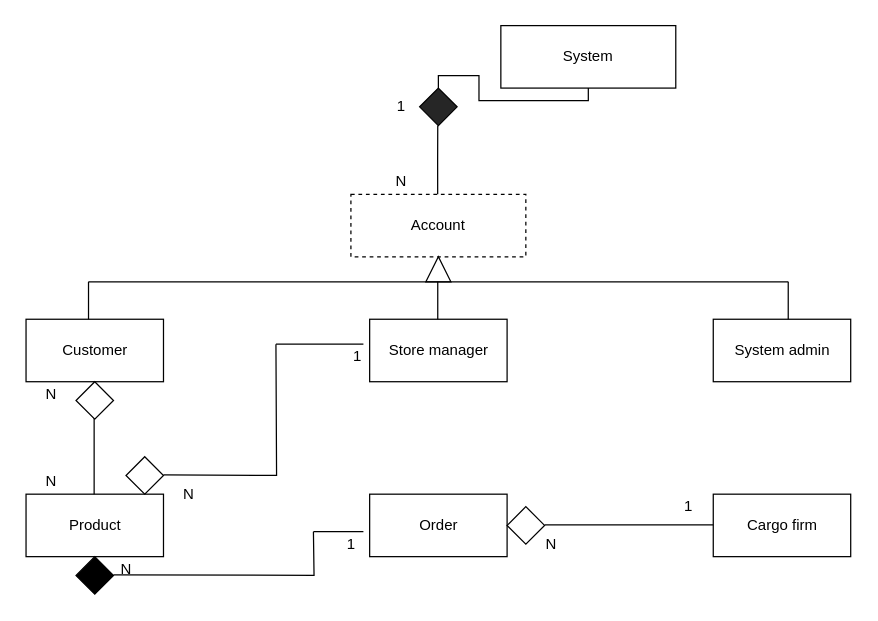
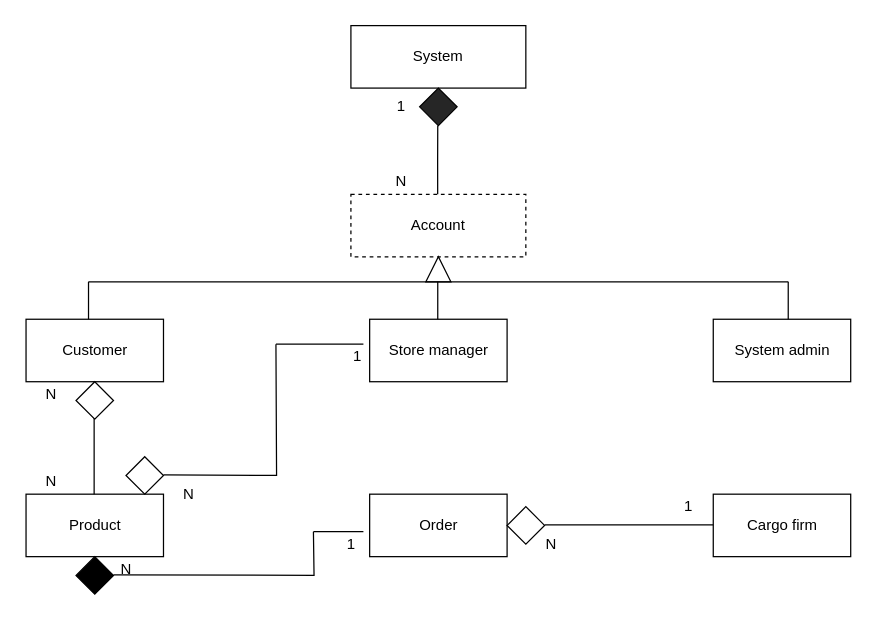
  <mxCell id="0" />
  <mxCell id="1" parent="0" />
- <mxCell id="2" value="System" style="rounded=0;whiteSpace=wrap;html=1;strokeColor=default;fillColor=#FFFFFF;" vertex="1" parent="1"><mxGeometry x="400" y="20" width="140" height="50" as="geometry" /></mxCell>
+ <mxCell id="2" value="System" style="rounded=0;whiteSpace=wrap;html=1;strokeColor=default;fillColor=#FFFFFF;" vertex="1" parent="1"><mxGeometry x="280" y="20" width="140" height="50" as="geometry" /></mxCell>
  <mxCell id="3" value="Account" style="rounded=0;whiteSpace=wrap;html=1;strokeColor=default;fillColor=#FFFFFF;dashed=1;" vertex="1" parent="1"><mxGeometry x="280" y="155" width="140" height="50" as="geometry" /></mxCell>
  <mxCell id="4" value="" style="line;strokeWidth=1;fillColor=none;align=left;verticalAlign=middle;spacingTop=-1;spacingLeft=3;spacingRight=3;rotatable=0;labelPosition=right;points=[];portConstraint=eastwest;" vertex="1" parent="1"><mxGeometry x="210" y="345" height="8" as="geometry" /></mxCell>
  <mxCell id="5" value="" style="rhombus;whiteSpace=wrap;html=1;rounded=0;fillColor=#262626;" vertex="1" parent="1"><mxGeometry x="335" y="70" width="30" height="30" as="geometry" /></mxCell>
  <mxCell id="6" value="" style="endArrow=none;html=1;edgeStyle=orthogonalEdgeStyle;rounded=0;entryX=0.5;entryY=0;entryDx=0;entryDy=0;exitX=0.5;exitY=1;exitDx=0;exitDy=0;" edge="1" parent="1" source="2" target="5"><mxGeometry relative="1" as="geometry"><mxPoint x="350" y="70" as="sourcePoint" /><mxPoint x="350" y="155" as="targetPoint" /></mxGeometry></mxCell>
  <mxCell id="7" value="1" style="text;html=1;align=center;verticalAlign=middle;resizable=0;points=[];autosize=1;strokeColor=none;fillColor=none;" vertex="1" parent="1"><mxGeometry x="310" y="75" width="20" height="20" as="geometry" /></mxCell>
  <mxCell id="8" value="N" style="text;html=1;align=center;verticalAlign=middle;resizable=0;points=[];autosize=1;strokeColor=none;fillColor=none;" vertex="1" parent="1"><mxGeometry x="310" y="135" width="20" height="20" as="geometry" /></mxCell>
  <mxCell id="9" value="Customer" style="html=1;strokeColor=default;fillColor=#FFFFFF;" vertex="1" parent="1"><mxGeometry x="20" y="255" width="110" height="50" as="geometry" /></mxCell>
  <mxCell id="10" value="Store manager" style="html=1;strokeColor=default;fillColor=#FFFFFF;" vertex="1" parent="1"><mxGeometry x="295" y="255" width="110" height="50" as="geometry" /></mxCell>
  <mxCell id="11" value="System admin" style="html=1;strokeColor=default;fillColor=#FFFFFF;" vertex="1" parent="1"><mxGeometry x="570" y="255" width="110" height="50" as="geometry" /></mxCell>
  <mxCell id="12" value="" style="triangle;whiteSpace=wrap;html=1;strokeColor=default;fillColor=#FFFFFF;rotation=-90;" vertex="1" parent="1"><mxGeometry x="340" y="205" width="20" height="20" as="geometry" /></mxCell>
  <mxCell id="13" value="Product" style="html=1;strokeColor=default;fillColor=#FFFFFF;" vertex="1" parent="1"><mxGeometry x="20" y="395" width="110" height="50" as="geometry" /></mxCell>
  <mxCell id="14" value="Cargo firm" style="html=1;strokeColor=default;fillColor=#FFFFFF;" vertex="1" parent="1"><mxGeometry x="570" y="395" width="110" height="50" as="geometry" /></mxCell>
  <mxCell id="15" value="" style="endArrow=none;html=1;edgeStyle=orthogonalEdgeStyle;rounded=0;" edge="1" parent="1"><mxGeometry relative="1" as="geometry"><mxPoint x="70" y="225" as="sourcePoint" /><mxPoint x="630" y="225" as="targetPoint" /></mxGeometry></mxCell>
  <mxCell id="16" value="Order" style="html=1;strokeColor=default;fillColor=#FFFFFF;" vertex="1" parent="1"><mxGeometry x="295" y="395" width="110" height="50" as="geometry" /></mxCell>
  <mxCell id="17" value="" style="endArrow=none;html=1;edgeStyle=orthogonalEdgeStyle;rounded=0;exitX=0.5;exitY=1;exitDx=0;exitDy=0;startArrow=none;" edge="1" parent="1" target="13"><mxGeometry relative="1" as="geometry"><mxPoint x="74.5" y="305" as="sourcePoint" /><mxPoint x="74.5" y="360" as="targetPoint" /></mxGeometry></mxCell>
  <mxCell id="18" value="" style="rhombus;whiteSpace=wrap;html=1;rounded=0;fillColor=#FFFFFF;" vertex="1" parent="1"><mxGeometry x="60" y="305" width="30" height="30" as="geometry" /></mxCell>
  <mxCell id="19" value="" style="endArrow=none;html=1;edgeStyle=orthogonalEdgeStyle;rounded=0;exitX=0.496;exitY=0;exitDx=0;exitDy=0;exitPerimeter=0;" edge="1" parent="1" source="3"><mxGeometry relative="1" as="geometry"><mxPoint x="349.5" y="150" as="sourcePoint" /><mxPoint x="349.5" y="100" as="targetPoint" /></mxGeometry></mxCell>
  <mxCell id="20" value="" style="endArrow=none;html=1;edgeStyle=orthogonalEdgeStyle;rounded=0;" edge="1" parent="1"><mxGeometry relative="1" as="geometry"><mxPoint x="430" y="305" as="sourcePoint" /><mxPoint x="430" y="305" as="targetPoint" /></mxGeometry></mxCell>
  <mxCell id="21" value="" style="endArrow=none;html=1;edgeStyle=orthogonalEdgeStyle;rounded=0;" edge="1" parent="1"><mxGeometry relative="1" as="geometry"><mxPoint x="70" y="255" as="sourcePoint" /><mxPoint x="70" y="225" as="targetPoint" /></mxGeometry></mxCell>
  <mxCell id="22" value="" style="endArrow=none;html=1;edgeStyle=orthogonalEdgeStyle;rounded=0;" edge="1" parent="1"><mxGeometry relative="1" as="geometry"><mxPoint x="349.5" y="255" as="sourcePoint" /><mxPoint x="349.5" y="225" as="targetPoint" /></mxGeometry></mxCell>
  <mxCell id="23" value="" style="endArrow=none;html=1;edgeStyle=orthogonalEdgeStyle;rounded=0;" edge="1" parent="1"><mxGeometry relative="1" as="geometry"><mxPoint x="630" y="255" as="sourcePoint" /><mxPoint x="630" y="225" as="targetPoint" /></mxGeometry></mxCell>
  <mxCell id="24" value="N" style="text;html=1;align=center;verticalAlign=middle;resizable=0;points=[];autosize=1;strokeColor=none;fillColor=none;" vertex="1" parent="1"><mxGeometry x="30" y="305" width="20" height="20" as="geometry" /></mxCell>
  <mxCell id="25" value="N" style="text;html=1;align=center;verticalAlign=middle;resizable=0;points=[];autosize=1;strokeColor=none;fillColor=none;" vertex="1" parent="1"><mxGeometry x="30" y="375" width="20" height="20" as="geometry" /></mxCell>
  <mxCell id="26" value="" style="rhombus;whiteSpace=wrap;html=1;rounded=0;fillColor=#FFFFFF;" vertex="1" parent="1"><mxGeometry x="100" y="365" width="30" height="30" as="geometry" /></mxCell>
  <mxCell id="27" value="" style="endArrow=none;html=1;edgeStyle=orthogonalEdgeStyle;rounded=0;" edge="1" parent="1"><mxGeometry relative="1" as="geometry"><mxPoint x="130" y="379.5" as="sourcePoint" /><mxPoint x="220" y="275" as="targetPoint" /></mxGeometry></mxCell>
  <mxCell id="28" value="" style="endArrow=none;html=1;edgeStyle=orthogonalEdgeStyle;rounded=0;" edge="1" parent="1"><mxGeometry relative="1" as="geometry"><mxPoint x="220" y="275" as="sourcePoint" /><mxPoint x="290" y="275" as="targetPoint" /></mxGeometry></mxCell>
  <mxCell id="29" value="N" style="text;html=1;align=center;verticalAlign=middle;resizable=0;points=[];autosize=1;strokeColor=none;fillColor=none;" vertex="1" parent="1"><mxGeometry x="140" y="385" width="20" height="20" as="geometry" /></mxCell>
  <mxCell id="30" value="1" style="text;html=1;align=center;verticalAlign=middle;resizable=0;points=[];autosize=1;strokeColor=none;fillColor=none;" vertex="1" parent="1"><mxGeometry x="275" y="275" width="20" height="20" as="geometry" /></mxCell>
  <mxCell id="31" value="" style="rhombus;whiteSpace=wrap;html=1;rounded=0;fillColor=#000000;strokeColor=#000000;" vertex="1" parent="1"><mxGeometry x="60" y="445" width="30" height="30" as="geometry" /></mxCell>
  <mxCell id="32" value="N" style="text;html=1;align=center;verticalAlign=middle;resizable=0;points=[];autosize=1;strokeColor=none;fillColor=none;" vertex="1" parent="1"><mxGeometry x="90" y="445" width="20" height="20" as="geometry" /></mxCell>
  <mxCell id="33" value="" style="endArrow=none;html=1;edgeStyle=orthogonalEdgeStyle;rounded=0;" edge="1" parent="1"><mxGeometry relative="1" as="geometry"><mxPoint x="90" y="459.5" as="sourcePoint" /><mxPoint x="250" y="425" as="targetPoint" /></mxGeometry></mxCell>
  <mxCell id="34" value="" style="endArrow=none;html=1;edgeStyle=orthogonalEdgeStyle;rounded=0;" edge="1" parent="1"><mxGeometry relative="1" as="geometry"><mxPoint x="250" y="425" as="sourcePoint" /><mxPoint x="290" y="425" as="targetPoint" /></mxGeometry></mxCell>
  <mxCell id="35" value="1" style="text;html=1;align=center;verticalAlign=middle;resizable=0;points=[];autosize=1;strokeColor=none;fillColor=none;" vertex="1" parent="1"><mxGeometry x="270" y="425" width="20" height="20" as="geometry" /></mxCell>
  <mxCell id="36" value="" style="rhombus;whiteSpace=wrap;html=1;rounded=0;fillColor=#FFFFFF;" vertex="1" parent="1"><mxGeometry x="405" y="405" width="30" height="30" as="geometry" /></mxCell>
  <mxCell id="37" value="" style="endArrow=none;html=1;edgeStyle=orthogonalEdgeStyle;rounded=0;" edge="1" parent="1"><mxGeometry relative="1" as="geometry"><mxPoint x="435" y="419.5" as="sourcePoint" /><mxPoint x="570" y="419.5" as="targetPoint" /></mxGeometry></mxCell>
  <mxCell id="38" value="N" style="text;html=1;align=center;verticalAlign=middle;resizable=0;points=[];autosize=1;strokeColor=none;fillColor=none;" vertex="1" parent="1"><mxGeometry x="430" y="425" width="20" height="20" as="geometry" /></mxCell>
  <mxCell id="39" value="1" style="text;html=1;align=center;verticalAlign=middle;resizable=0;points=[];autosize=1;strokeColor=none;fillColor=none;" vertex="1" parent="1"><mxGeometry x="540" y="395" width="20" height="20" as="geometry" /></mxCell>
